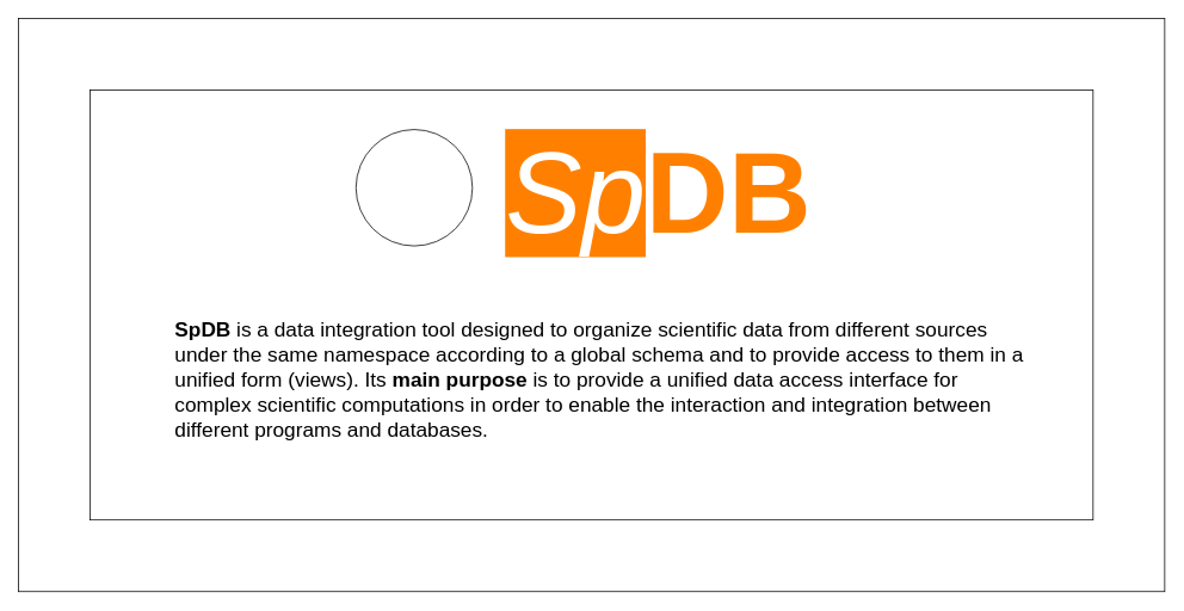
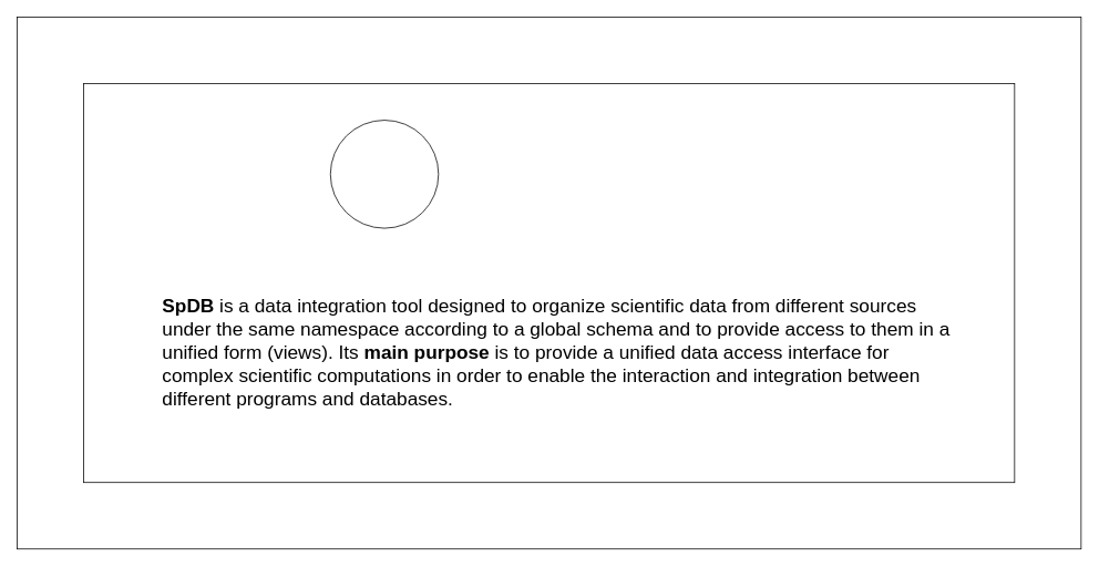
  <mxCell id="0" />
  <mxCell id="1" parent="0" />
  <mxCell id="2" value="" style="rounded=0;whiteSpace=wrap;html=1;fontColor=#000000;fillColor=none;" vertex="1" parent="1"><mxGeometry x="100" y="100" width="1120" height="480" as="geometry" /></mxCell>
  <mxCell id="3" value="" style="rounded=0;whiteSpace=wrap;html=1;fontColor=#000000;fillColor=none;" vertex="1" parent="1"><mxGeometry width="1280" height="640" as="geometry" x="20" y="20" /></mxCell>
- <mxCell id="4" value="&lt;font style=&quot;font-size: 128px&quot;&gt;&lt;i style=&quot;background-color: rgb(255 , 128 , 0) ; color: rgb(255 , 255 , 255)&quot;&gt;Sp&lt;/i&gt;&lt;b&gt;&lt;font color=&quot;#ff8000&quot; style=&quot;background-color: rgb(255 , 255 , 255)&quot;&gt;DB&lt;/font&gt;&lt;/b&gt;&lt;/font&gt;" style="text;html=1;strokeColor=none;fillColor=none;align=center;verticalAlign=middle;whiteSpace=wrap;rounded=0;" vertex="1" parent="1"><mxGeometry x="540" y="150" width="390" height="130" as="geometry" /></mxCell>
  <mxCell id="5" value="&lt;h1 style=&quot;font-size: 23px&quot;&gt;&lt;span style=&quot;box-sizing: border-box;&quot;&gt;SpDB&lt;/span&gt;&lt;span style=&quot;font-weight: 400;&quot;&gt;&amp;nbsp;is a data integration tool designed to organize scientific data from different sources under the same namespace according to a global schema and to provide access to them in a unified form (views). Its&amp;nbsp;&lt;/span&gt;&lt;span style=&quot;box-sizing: border-box;&quot;&gt;main purpose&lt;/span&gt;&lt;span style=&quot;font-weight: 400;&quot;&gt;&amp;nbsp;is to provide a unified data access interface for complex scientific computations in order to enable the interaction and integration between different programs and databases.&lt;/span&gt;&lt;br&gt;&lt;/h1&gt;" style="text;html=1;strokeColor=none;fillColor=none;spacing=5;spacingTop=-20;whiteSpace=wrap;overflow=hidden;rounded=0;" vertex="1" parent="1"><mxGeometry x="190" y="350" width="970" height="190" as="geometry" /></mxCell>
  <mxCell id="6" value="" style="ellipse;whiteSpace=wrap;html=1;aspect=fixed;fontColor=#000000;fillColor=none;" vertex="1" parent="1"><mxGeometry x="397" y="144" width="130" height="130" as="geometry" /></mxCell>
